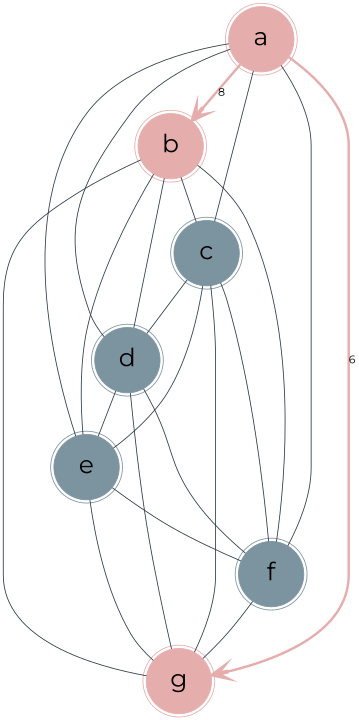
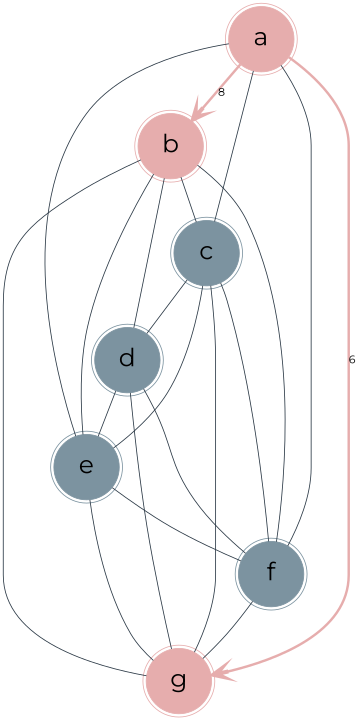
  digraph {
    fontname=Montserrat
    mindist=3
    node [arrowhead=none color="#7c93a0" fontname=Montserrat fontsize=30 penwidth=1 shape=doublecircle style=filled]
    edge [arrowhead=none color="#2A3845" fontname=Montserrat penwidth=1]
    a [color="#e6adad" height=1]
    b [color="#e6adad" height=1]
    c [height=1]
    d [height=1]
    e [height=1]
    f [height=1]
    g [color="#e6adad" height=1]
    a -> b [arrowhead=vee arrowsize=2 color="#e6adad" label=8 penwidth=3]
    a -> c [label=" "]
-   a -> d [label=" "]
    a -> e [label=" "]
    a -> f [label=" "]
    a -> g [arrowhead=vee arrowsize=2 color="#e6adad" label=6 penwidth=3]
    b -> c [label=" "]
    b -> d [label=" "]
    b -> e [label=" "]
    b -> f [label=" "]
    b -> g [label=" "]
    c -> d [label=" "]
    c -> e [label=" "]
    c -> f [label=" "]
    c -> g [label=" "]
    d -> e [label=" "]
    d -> f [label=" "]
    d -> g [label=" "]
    e -> f [label=" "]
    e -> g [label=" "]
    f -> g [label=" "]
  }
